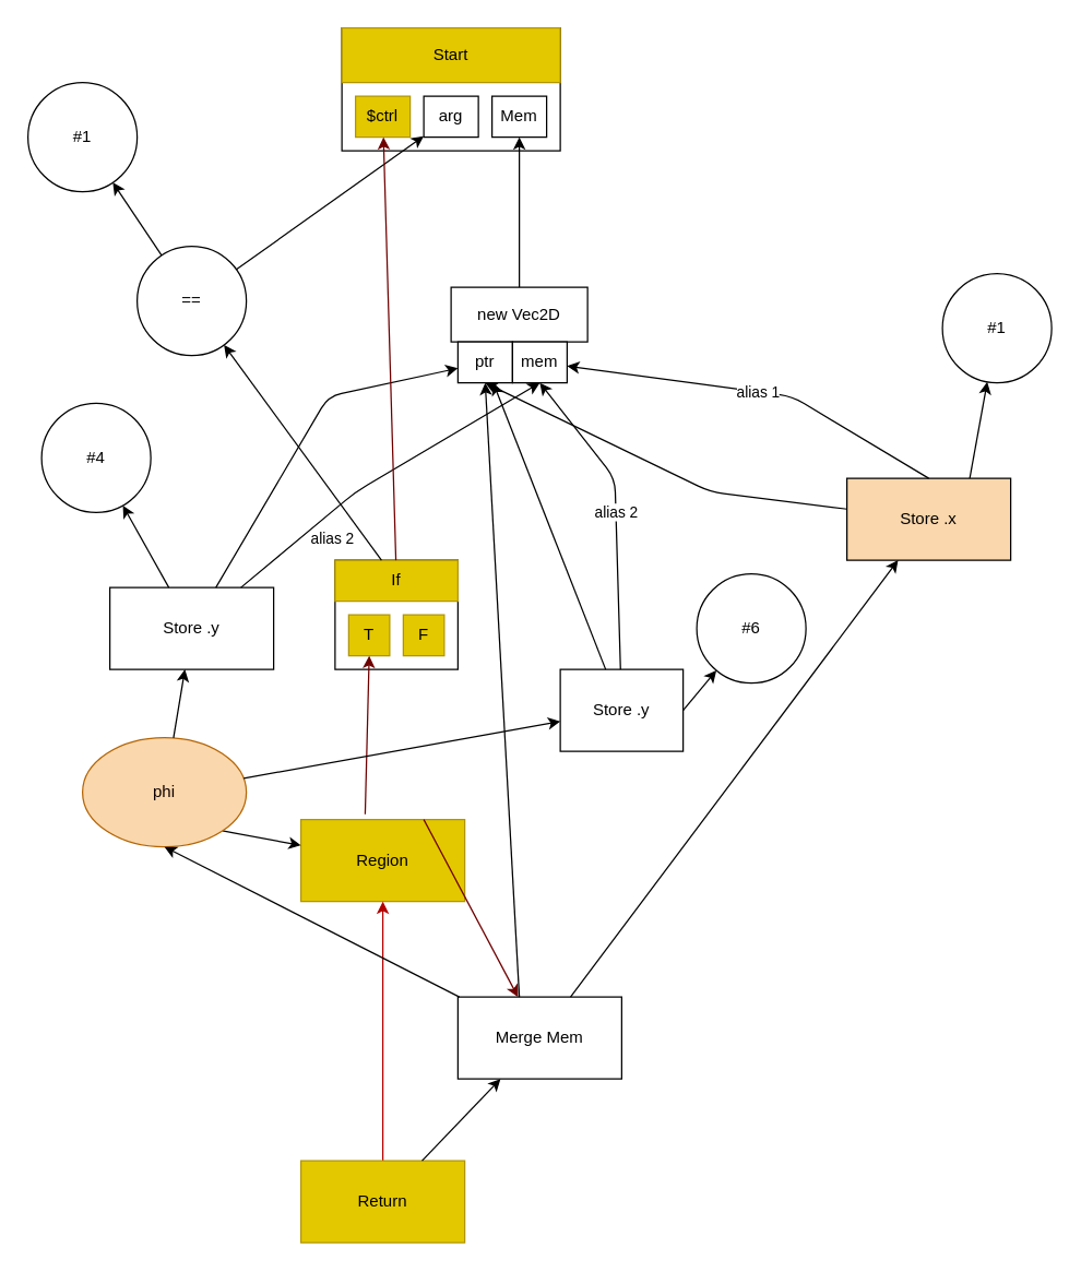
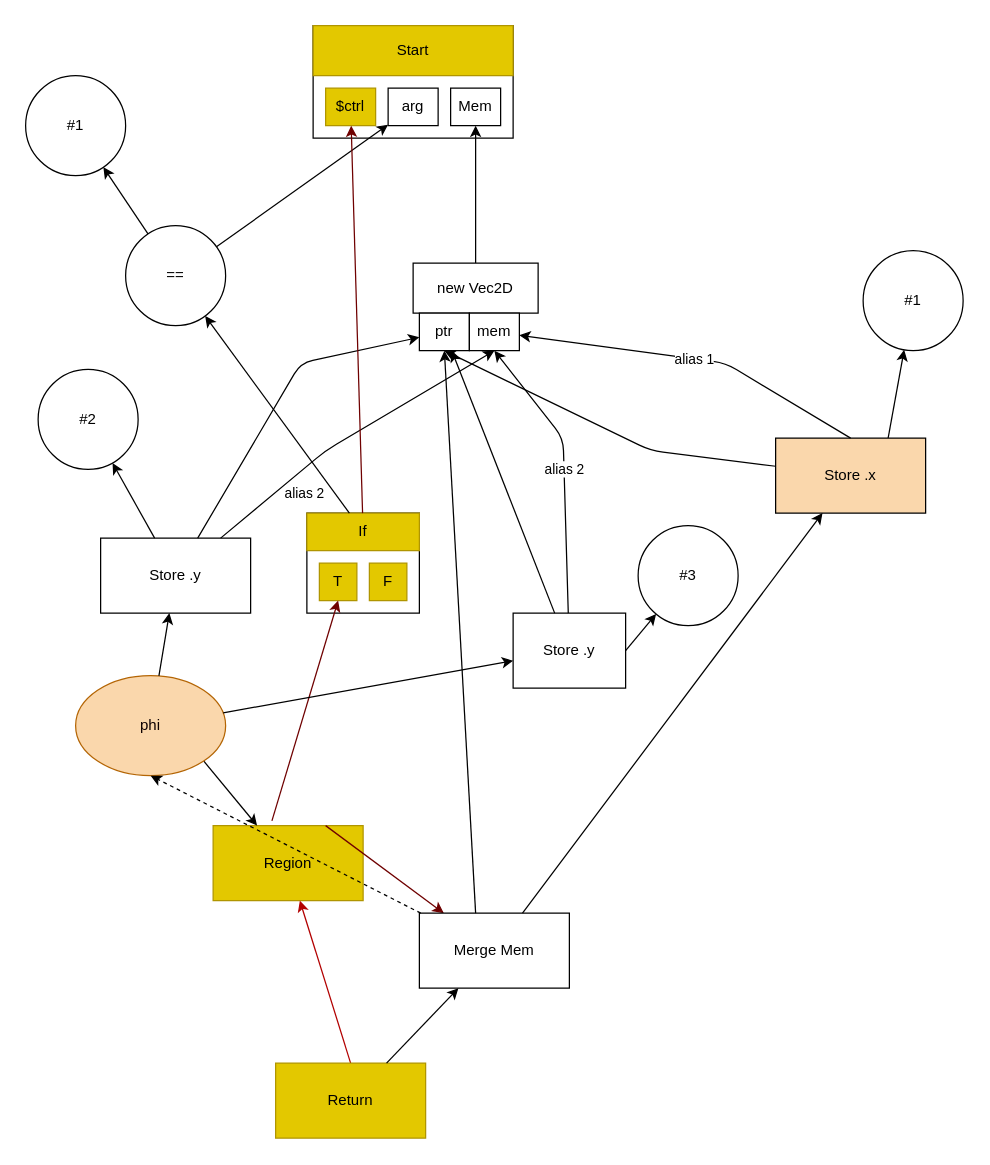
  <mxCell id="0" />
  <mxCell id="1" parent="0" />
  <mxCell id="2" value="" style="rounded=0;whiteSpace=wrap;html=1;" vertex="1" parent="1"><mxGeometry x="250" y="20" width="160" height="90" as="geometry" /></mxCell>
  <mxCell id="3" value="Start" style="rounded=0;whiteSpace=wrap;html=1;fillColor=#e3c800;fontColor=#000000;strokeColor=#B09500;" vertex="1" parent="1"><mxGeometry x="250" y="20" width="160" height="40" as="geometry" /></mxCell>
  <mxCell id="4" value="$ctrl" style="rounded=0;whiteSpace=wrap;html=1;fillColor=#e3c800;fontColor=#000000;strokeColor=#B09500;" vertex="1" parent="1"><mxGeometry x="260" y="70" width="40" height="30" as="geometry" /></mxCell>
  <mxCell id="5" value="arg" style="rounded=0;whiteSpace=wrap;html=1;" vertex="1" parent="1"><mxGeometry x="310" y="70" width="40" height="30" as="geometry" /></mxCell>
  <mxCell id="6" value="Mem" style="rounded=0;whiteSpace=wrap;html=1;" vertex="1" parent="1"><mxGeometry x="360" y="70" width="40" height="30" as="geometry" /></mxCell>
  <mxCell id="7" style="edgeStyle=none;html=1;exitX=0.5;exitY=0;exitDx=0;exitDy=0;entryX=0.5;entryY=1;entryDx=0;entryDy=0;" edge="1" parent="1" source="8" target="6"><mxGeometry relative="1" as="geometry" /></mxCell>
  <mxCell id="8" value="new Vec2D" style="rounded=0;whiteSpace=wrap;html=1;" vertex="1" parent="1"><mxGeometry x="330" y="210" width="100" height="40" as="geometry" /></mxCell>
  <mxCell id="9" value="#1" style="ellipse;whiteSpace=wrap;html=1;aspect=fixed;" vertex="1" parent="1"><mxGeometry x="690" y="200" width="80" height="80" as="geometry" /></mxCell>
  <mxCell id="10" style="edgeStyle=none;html=1;entryX=0.5;entryY=1;entryDx=0;entryDy=0;" edge="1" parent="1" source="12" target="48"><mxGeometry relative="1" as="geometry"><mxPoint x="355" y="270" as="targetPoint" /><Array as="points"><mxPoint x="520" y="360" /></Array></mxGeometry></mxCell>
  <mxCell id="11" style="edgeStyle=none;html=1;exitX=0.75;exitY=0;exitDx=0;exitDy=0;" edge="1" parent="1" source="12" target="9"><mxGeometry relative="1" as="geometry"><mxPoint x="520" y="230" as="targetPoint" /></mxGeometry></mxCell>
  <mxCell id="12" value="Store .x" style="rounded=0;whiteSpace=wrap;html=1;fillColor=#fad7ac;" vertex="1" parent="1"><mxGeometry x="620" y="350" width="120" height="60" as="geometry" /></mxCell>
  <mxCell id="13" value="alias 1" style="endArrow=classic;html=1;exitX=0.5;exitY=0;exitDx=0;exitDy=0;" edge="1" parent="1" source="12" target="49"><mxGeometry width="50" height="50" relative="1" as="geometry"><mxPoint x="390" y="290" as="sourcePoint" /><mxPoint x="440" y="240" as="targetPoint" /><Array as="points"><mxPoint x="580" y="290" /></Array></mxGeometry></mxCell>
  <mxCell id="14" value="" style="rounded=0;whiteSpace=wrap;html=1;" vertex="1" parent="1"><mxGeometry x="245" y="410" width="90" height="80" as="geometry" /></mxCell>
  <mxCell id="15" value="" style="curved=1;endArrow=classic;html=1;" edge="1" parent="1" source="38" target="5"><mxGeometry width="50" height="50" relative="1" as="geometry"><mxPoint x="140" y="200" as="sourcePoint" /><mxPoint x="420" y="370" as="targetPoint" /><Array as="points" /></mxGeometry></mxCell>
  <mxCell id="16" value="If" style="rounded=0;whiteSpace=wrap;html=1;fillColor=#e3c800;fontColor=#000000;strokeColor=#B09500;" vertex="1" parent="1"><mxGeometry x="245" y="410" width="90" height="30" as="geometry" /></mxCell>
  <mxCell id="17" value="T" style="rounded=0;whiteSpace=wrap;html=1;fillColor=#e3c800;fontColor=#000000;strokeColor=#B09500;" vertex="1" parent="1"><mxGeometry x="255" y="450" width="30" height="30" as="geometry" /></mxCell>
  <mxCell id="18" value="F" style="rounded=0;whiteSpace=wrap;html=1;fillColor=#e3c800;fontColor=#000000;strokeColor=#B09500;" vertex="1" parent="1"><mxGeometry x="295" y="450" width="30" height="30" as="geometry" /></mxCell>
  <mxCell id="19" value="Store .y" style="rounded=0;whiteSpace=wrap;html=1;" vertex="1" parent="1"><mxGeometry x="80" y="430" width="120" height="60" as="geometry" /></mxCell>
  <mxCell id="20" value="" style="endArrow=classic;html=1;entryX=0.5;entryY=1;entryDx=0;entryDy=0;" edge="1" parent="1" source="19" target="49"><mxGeometry width="50" height="50" relative="1" as="geometry"><mxPoint x="140" y="480" as="sourcePoint" /><mxPoint x="190" y="430" as="targetPoint" /><Array as="points"><mxPoint x="260" y="360" /></Array></mxGeometry></mxCell>
  <mxCell id="21" value="alias 2" style="edgeLabel;html=1;align=center;verticalAlign=middle;resizable=0;points=[];" vertex="1" connectable="0" parent="20"><mxGeometry x="-0.215" y="-1" relative="1" as="geometry"><mxPoint x="-15" y="30" as="offset" /></mxGeometry></mxCell>
- <mxCell id="22" value="#4" style="ellipse;whiteSpace=wrap;html=1;aspect=fixed;" vertex="1" parent="1"><mxGeometry x="30" y="295" width="80" height="80" as="geometry" /></mxCell>
+ <mxCell id="22" value="#2" style="ellipse;whiteSpace=wrap;html=1;aspect=fixed;" vertex="1" parent="1"><mxGeometry x="30" y="295" width="80" height="80" as="geometry" /></mxCell>
  <mxCell id="23" value="" style="endArrow=classic;html=1;" edge="1" parent="1" source="19" target="22"><mxGeometry width="50" height="50" relative="1" as="geometry"><mxPoint x="110" y="430" as="sourcePoint" /><mxPoint x="160" y="380" as="targetPoint" /></mxGeometry></mxCell>
  <mxCell id="24" value="" style="endArrow=classic;html=1;" edge="1" parent="1" source="19" target="48"><mxGeometry width="50" height="50" relative="1" as="geometry"><mxPoint x="170" y="430" as="sourcePoint" /><mxPoint x="350" y="280" as="targetPoint" /><Array as="points"><mxPoint x="240" y="290" /></Array></mxGeometry></mxCell>
  <mxCell id="25" style="edgeStyle=none;html=1;exitX=1;exitY=0.5;exitDx=0;exitDy=0;" edge="1" parent="1" source="26" target="28"><mxGeometry relative="1" as="geometry" /></mxCell>
  <mxCell id="26" value="Store .y" style="rounded=0;whiteSpace=wrap;html=1;" vertex="1" parent="1"><mxGeometry x="410" y="490" width="90" height="60" as="geometry" /></mxCell>
  <mxCell id="27" value="" style="endArrow=classic;html=1;" edge="1" parent="1" source="26" target="48"><mxGeometry width="50" height="50" relative="1" as="geometry"><mxPoint x="370" y="420" as="sourcePoint" /><mxPoint x="400" y="300" as="targetPoint" /></mxGeometry></mxCell>
- <mxCell id="28" value="#6" style="ellipse;whiteSpace=wrap;html=1;aspect=fixed;" vertex="1" parent="1"><mxGeometry x="510" y="420" width="80" height="80" as="geometry" /></mxCell>
+ <mxCell id="28" value="#3" style="ellipse;whiteSpace=wrap;html=1;aspect=fixed;" vertex="1" parent="1"><mxGeometry x="510" y="420" width="80" height="80" as="geometry" /></mxCell>
  <mxCell id="29" value="alias 2" style="endArrow=classic;html=1;entryX=0.5;entryY=1;entryDx=0;entryDy=0;" edge="1" parent="1" source="26" target="49"><mxGeometry width="50" height="50" relative="1" as="geometry"><mxPoint x="290" y="520" as="sourcePoint" /><mxPoint x="320" y="450" as="targetPoint" /><Array as="points"><mxPoint x="450" y="350" /></Array></mxGeometry></mxCell>
- <mxCell id="30" value="Region" style="rounded=0;whiteSpace=wrap;html=1;fillColor=#e3c800;fontColor=#000000;strokeColor=#B09500;" vertex="1" parent="1"><mxGeometry x="220" y="600" width="120" height="60" as="geometry" /></mxCell>
+ <mxCell id="30" value="Region" style="rounded=0;whiteSpace=wrap;html=1;fillColor=#e3c800;fontColor=#000000;strokeColor=#B09500;" vertex="1" parent="1"><mxGeometry x="170" y="660" width="120" height="60" as="geometry" /></mxCell>
  <mxCell id="31" value="" style="endArrow=classic;html=1;entryX=0.5;entryY=1;entryDx=0;entryDy=0;exitX=0.392;exitY=-0.064;exitDx=0;exitDy=0;exitPerimeter=0;fillColor=#a20025;strokeColor=#6F0000;" edge="1" parent="1" source="30" target="17"><mxGeometry width="50" height="50" relative="1" as="geometry"><mxPoint x="235" y="570" as="sourcePoint" /><mxPoint x="285" y="520" as="targetPoint" /></mxGeometry></mxCell>
  <mxCell id="32" value="" style="endArrow=classic;html=1;exitX=0.75;exitY=0;exitDx=0;exitDy=0;fillColor=#a20025;strokeColor=#6F0000;" edge="1" parent="1" source="30" target="43"><mxGeometry width="50" height="50" relative="1" as="geometry"><mxPoint x="280" y="570" as="sourcePoint" /><mxPoint x="330" y="520" as="targetPoint" /></mxGeometry></mxCell>
  <mxCell id="33" style="edgeStyle=none;html=1;exitX=1;exitY=1;exitDx=0;exitDy=0;" edge="1" parent="1" source="34" target="30"><mxGeometry relative="1" as="geometry" /></mxCell>
  <mxCell id="34" value="phi" style="ellipse;whiteSpace=wrap;html=1;fillColor=#fad7ac;strokeColor=#b46504;fontColor=#0e0101;" vertex="1" parent="1"><mxGeometry x="60" y="540" width="120" height="80" as="geometry" /></mxCell>
  <mxCell id="35" value="" style="endArrow=classic;html=1;" edge="1" parent="1" source="34" target="19"><mxGeometry width="50" height="50" relative="1" as="geometry"><mxPoint x="140" y="560" as="sourcePoint" /><mxPoint x="190" y="510" as="targetPoint" /></mxGeometry></mxCell>
  <mxCell id="36" value="" style="endArrow=classic;html=1;" edge="1" parent="1" source="34" target="26"><mxGeometry width="50" height="50" relative="1" as="geometry"><mxPoint x="140" y="560" as="sourcePoint" /><mxPoint x="190" y="510" as="targetPoint" /></mxGeometry></mxCell>
  <mxCell id="37" value="" style="curved=1;endArrow=classic;html=1;startArrow=none;fillColor=#a20025;strokeColor=#6F0000;" edge="1" parent="1" source="16" target="4"><mxGeometry width="50" height="50" relative="1" as="geometry"><mxPoint x="265" y="330" as="sourcePoint" /><mxPoint x="277.143" y="80" as="targetPoint" /><Array as="points" /></mxGeometry></mxCell>
  <mxCell id="38" value="==" style="ellipse;whiteSpace=wrap;html=1;aspect=fixed;" vertex="1" parent="1"><mxGeometry x="100" y="180" width="80" height="80" as="geometry" /></mxCell>
  <mxCell id="39" value="#1" style="ellipse;whiteSpace=wrap;html=1;aspect=fixed;" vertex="1" parent="1"><mxGeometry x="20" y="60" width="80" height="80" as="geometry" /></mxCell>
  <mxCell id="40" value="" style="endArrow=classic;html=1;" edge="1" parent="1" source="38" target="39"><mxGeometry width="50" height="50" relative="1" as="geometry"><mxPoint x="110" y="150" as="sourcePoint" /><mxPoint x="160" y="100" as="targetPoint" /></mxGeometry></mxCell>
  <mxCell id="41" style="edgeStyle=none;html=1;exitX=0.5;exitY=0;exitDx=0;exitDy=0;fontColor=default;fillColor=#e51400;strokeColor=#B20000;" edge="1" parent="1" source="42" target="30"><mxGeometry relative="1" as="geometry" /></mxCell>
  <mxCell id="42" value="Return" style="rounded=0;whiteSpace=wrap;html=1;fillColor=#e3c800;fontColor=#000000;strokeColor=#B09500;" vertex="1" parent="1"><mxGeometry x="220" y="850" width="120" height="60" as="geometry" /></mxCell>
  <mxCell id="43" value="Merge Mem" style="rounded=0;whiteSpace=wrap;html=1;fontColor=default;" vertex="1" parent="1"><mxGeometry x="335" y="730" width="120" height="60" as="geometry" /></mxCell>
  <mxCell id="44" value="" style="endArrow=classic;html=1;fontColor=default;entryX=0.5;entryY=1;entryDx=0;entryDy=0;" edge="1" parent="1" target="48"><mxGeometry width="50" height="50" relative="1" as="geometry"><mxPoint x="380" y="730" as="sourcePoint" /><mxPoint x="370" y="300" as="targetPoint" /></mxGeometry></mxCell>
  <mxCell id="45" value="" style="endArrow=classic;html=1;fontColor=default;" edge="1" parent="1" source="43" target="12"><mxGeometry width="50" height="50" relative="1" as="geometry"><mxPoint x="570" y="680" as="sourcePoint" /><mxPoint x="620" y="630" as="targetPoint" /></mxGeometry></mxCell>
- <mxCell id="46" value="" style="endArrow=classic;html=1;fontColor=default;entryX=0.5;entryY=1;entryDx=0;entryDy=0;" edge="1" parent="1" source="43" target="34"><mxGeometry width="50" height="50" relative="1" as="geometry"><mxPoint x="130" y="800" as="sourcePoint" /><mxPoint x="180" y="750" as="targetPoint" /></mxGeometry></mxCell>
+ <mxCell id="46" value="" style="endArrow=classic;html=1;fontColor=default;entryX=0.5;entryY=1;entryDx=0;entryDy=0;dashed=1;" edge="1" parent="1" source="43" target="34"><mxGeometry width="50" height="50" relative="1" as="geometry"><mxPoint x="130" y="800" as="sourcePoint" /><mxPoint x="180" y="750" as="targetPoint" /></mxGeometry></mxCell>
  <mxCell id="47" value="" style="endArrow=classic;html=1;fontColor=default;" edge="1" parent="1" source="42" target="43"><mxGeometry width="50" height="50" relative="1" as="geometry"><mxPoint x="275" y="860" as="sourcePoint" /><mxPoint x="325" y="810" as="targetPoint" /></mxGeometry></mxCell>
  <mxCell id="48" value="ptr" style="rounded=0;whiteSpace=wrap;html=1;fontColor=default;" vertex="1" parent="1"><mxGeometry x="335" y="250" width="40" height="30" as="geometry" /></mxCell>
  <mxCell id="49" value="mem" style="rounded=0;whiteSpace=wrap;html=1;fontColor=default;" vertex="1" parent="1"><mxGeometry x="375" y="250" width="40" height="30" as="geometry" /></mxCell>
  <mxCell id="50" value="" style="endArrow=classic;html=1;fontColor=default;" edge="1" parent="1" source="16" target="38"><mxGeometry width="50" height="50" relative="1" as="geometry"><mxPoint x="370" y="490" as="sourcePoint" /><mxPoint x="420" y="440" as="targetPoint" /></mxGeometry></mxCell>
